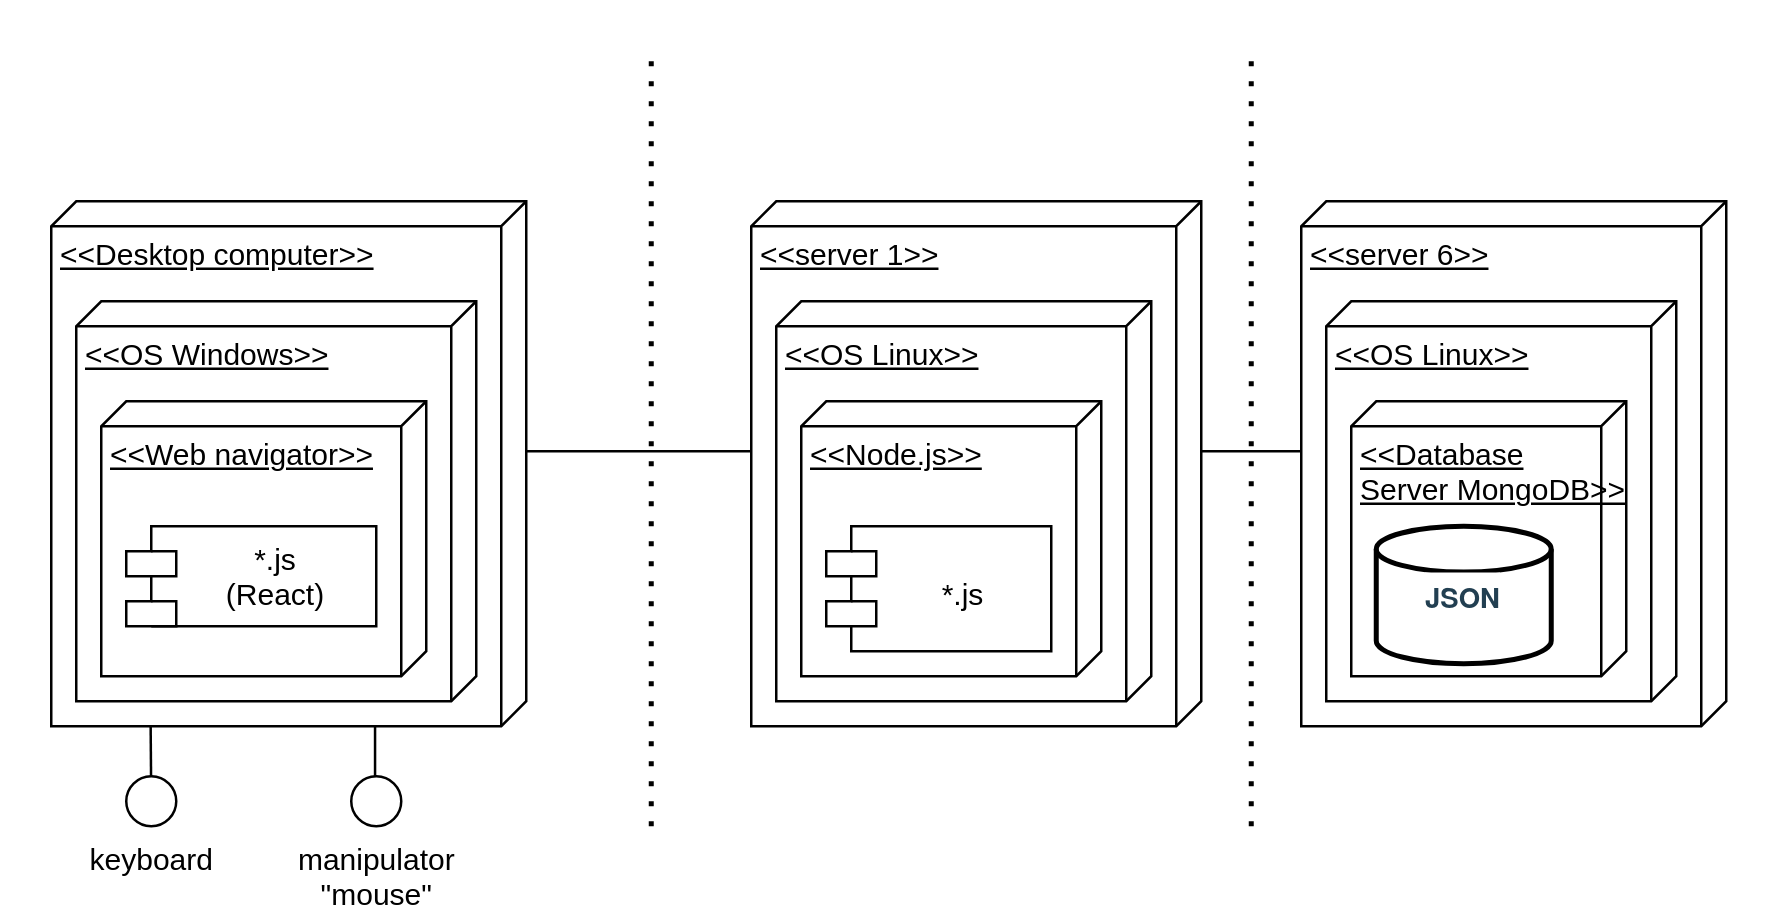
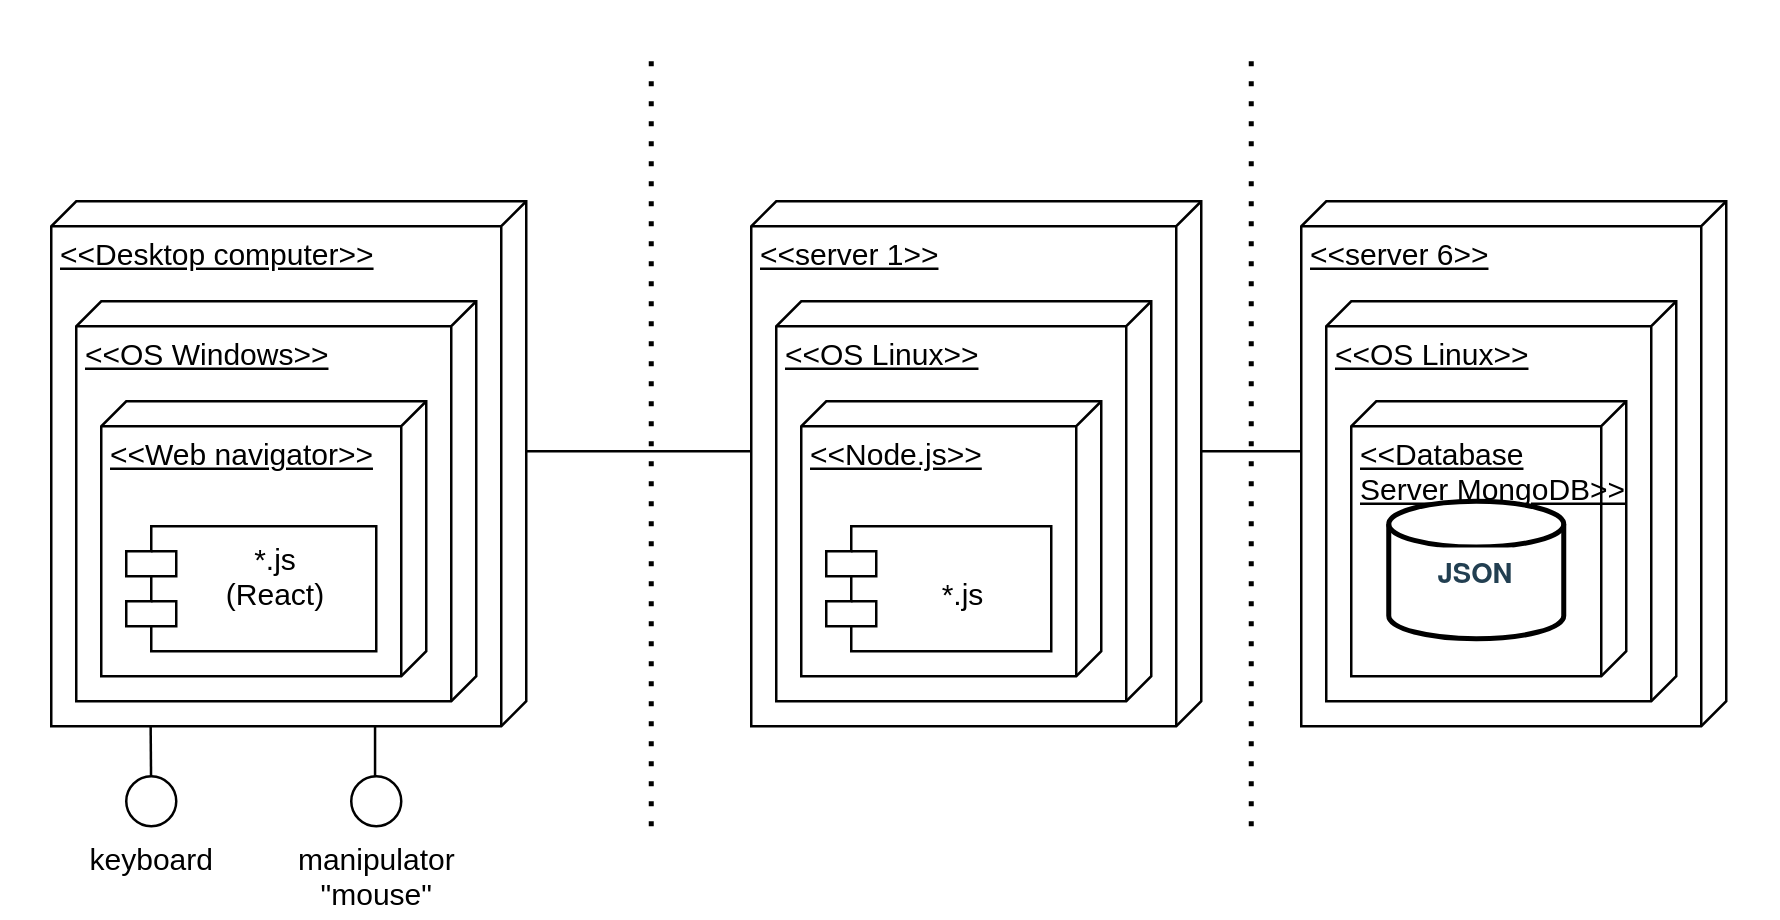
  <mxCell id="0" />
  <mxCell id="1" parent="0" />
  <mxCell id="2" value="&amp;lt;&amp;lt;Desktop computer&amp;gt;&amp;gt;" style="verticalAlign=top;align=left;spacingTop=8;spacingLeft=2;spacingRight=12;shape=cube;size=10;direction=south;fontStyle=4;html=1;" parent="1" vertex="1"><mxGeometry x="20" y="80" width="190" height="210" as="geometry" /></mxCell>
  <mxCell id="3" value="&amp;lt;&amp;lt;OS Windows&amp;gt;&amp;gt;" style="verticalAlign=top;align=left;spacingTop=8;spacingLeft=2;spacingRight=12;shape=cube;size=10;direction=south;fontStyle=4;html=1;" parent="1" vertex="1"><mxGeometry x="30" y="120" width="160" height="160" as="geometry" /></mxCell>
  <mxCell id="4" value="&amp;lt;&amp;lt;Web navigator&amp;gt;&amp;gt;" style="verticalAlign=top;align=left;spacingTop=8;spacingLeft=2;spacingRight=12;shape=cube;size=10;direction=south;fontStyle=4;html=1;" parent="1" vertex="1"><mxGeometry x="40" y="160" width="130" height="110" as="geometry" /></mxCell>
  <mxCell id="5" value="&amp;lt;&amp;lt;server 1&amp;gt;&amp;gt;" style="verticalAlign=top;align=left;spacingTop=8;spacingLeft=2;spacingRight=12;shape=cube;size=10;direction=south;fontStyle=4;html=1;" parent="1" vertex="1"><mxGeometry x="300" y="80" width="180" height="210" as="geometry" /></mxCell>
- <mxCell id="6" value="*.js&#10;(React)" style="shape=module;align=left;spacingLeft=20;align=center;verticalAlign=top;" parent="1" vertex="1"><mxGeometry x="50" y="210" width="100" height="40" as="geometry" /></mxCell>
+ <mxCell id="6" value="*.js&#10;(React)" style="shape=module;align=left;spacingLeft=20;align=center;verticalAlign=top;" parent="1" vertex="1"><mxGeometry x="50" y="210" width="100" height="50" as="geometry" /></mxCell>
  <mxCell id="7" value="&amp;lt;&amp;lt;OS Linux&amp;gt;&amp;gt;" style="verticalAlign=top;align=left;spacingTop=8;spacingLeft=2;spacingRight=12;shape=cube;size=10;direction=south;fontStyle=4;html=1;" parent="1" vertex="1"><mxGeometry x="310" y="120" width="150" height="160" as="geometry" /></mxCell>
  <mxCell id="8" value="&amp;lt;&amp;lt;Node.js&amp;gt;&amp;gt;" style="verticalAlign=top;align=left;spacingTop=8;spacingLeft=2;spacingRight=12;shape=cube;size=10;direction=south;fontStyle=4;html=1;" parent="1" vertex="1"><mxGeometry x="320" y="160" width="120" height="110" as="geometry" /></mxCell>
  <mxCell id="9" value="&#10;*.js" style="shape=module;align=left;spacingLeft=20;align=center;verticalAlign=top;" parent="1" vertex="1"><mxGeometry x="330" y="210" width="90" height="50" as="geometry" /></mxCell>
  <mxCell id="10" value="&amp;lt;&amp;lt;server 6&amp;gt;&amp;gt;" style="verticalAlign=top;align=left;spacingTop=8;spacingLeft=2;spacingRight=12;shape=cube;size=10;direction=south;fontStyle=4;html=1;" parent="1" vertex="1"><mxGeometry x="520" y="80" width="170" height="210" as="geometry" /></mxCell>
  <mxCell id="11" value="&amp;lt;&amp;lt;OS Linux&amp;gt;&amp;gt;" style="verticalAlign=top;align=left;spacingTop=8;spacingLeft=2;spacingRight=12;shape=cube;size=10;direction=south;fontStyle=4;html=1;" parent="1" vertex="1"><mxGeometry x="530" y="120" width="140" height="160" as="geometry" /></mxCell>
  <mxCell id="12" value="&amp;lt;&amp;lt;Database &lt;br&gt;Server MongoDB&amp;gt;&amp;gt;" style="verticalAlign=top;align=left;spacingTop=8;spacingLeft=2;spacingRight=12;shape=cube;size=10;direction=south;fontStyle=4;html=1;" parent="1" vertex="1"><mxGeometry x="540" y="160" width="110" height="110" as="geometry" /></mxCell>
- <mxCell id="13" value="&lt;strong style=&quot;margin: 0px; padding: 0px; color: rgb(34, 63, 81); font-family: &amp;quot;Helvetica Neue&amp;quot;, Helvetica, &amp;quot;Arial sans-serif&amp;quot;; text-align: start; background-color: rgb(255, 255, 255);&quot;&gt;&lt;font style=&quot;font-size: 11px;&quot;&gt;JSON&lt;/font&gt;&lt;/strong&gt;" style="strokeWidth=2;html=1;shape=mxgraph.flowchart.database;whiteSpace=wrap;" parent="1" vertex="1"><mxGeometry x="550" y="210" width="70" height="55" as="geometry" /></mxCell>
+ <mxCell id="13" value="&lt;strong style=&quot;margin: 0px; padding: 0px; color: rgb(34, 63, 81); font-family: &amp;quot;Helvetica Neue&amp;quot;, Helvetica, &amp;quot;Arial sans-serif&amp;quot;; text-align: start; background-color: rgb(255, 255, 255);&quot;&gt;&lt;font style=&quot;font-size: 11px;&quot;&gt;JSON&lt;/font&gt;&lt;/strong&gt;" style="strokeWidth=2;html=1;shape=mxgraph.flowchart.database;whiteSpace=wrap;" parent="1" vertex="1"><mxGeometry x="555" y="200" width="70" height="55" as="geometry" /></mxCell>
  <mxCell id="14" value="" style="endArrow=none;dashed=1;html=1;dashPattern=1 3;strokeWidth=2;rounded=0;" parent="1" edge="1"><mxGeometry width="50" height="50" relative="1" as="geometry"><mxPoint x="260" y="330" as="sourcePoint" /><mxPoint x="260" y="20" as="targetPoint" /></mxGeometry></mxCell>
  <mxCell id="15" value="" style="endArrow=none;dashed=1;html=1;dashPattern=1 3;strokeWidth=2;rounded=0;" parent="1" edge="1"><mxGeometry width="50" height="50" relative="1" as="geometry"><mxPoint x="500" y="330" as="sourcePoint" /><mxPoint x="500" y="20" as="targetPoint" /></mxGeometry></mxCell>
  <mxCell id="16" value="" style="endArrow=none;html=1;rounded=0;entryX=0;entryY=0;entryDx=100;entryDy=0;entryPerimeter=0;" parent="1" target="2" edge="1"><mxGeometry width="50" height="50" relative="1" as="geometry"><mxPoint x="300" y="180" as="sourcePoint" /><mxPoint x="380" y="160" as="targetPoint" /></mxGeometry></mxCell>
  <mxCell id="17" value="" style="endArrow=none;html=1;rounded=0;entryX=0;entryY=0;entryDx=100;entryDy=0;entryPerimeter=0;" parent="1" edge="1"><mxGeometry width="50" height="50" relative="1" as="geometry"><mxPoint x="520" y="180" as="sourcePoint" /><mxPoint x="480" y="180" as="targetPoint" /></mxGeometry></mxCell>
  <mxCell id="18" value="" style="endArrow=none;html=1;rounded=0;" parent="1" source="21" edge="1"><mxGeometry width="50" height="50" relative="1" as="geometry"><mxPoint x="59.76" y="290" as="sourcePoint" /><mxPoint x="59.76" y="310" as="targetPoint" /></mxGeometry></mxCell>
  <mxCell id="19" value="" style="endArrow=none;html=1;rounded=0;" parent="1" edge="1"><mxGeometry width="50" height="50" relative="1" as="geometry"><mxPoint x="149.52" y="290" as="sourcePoint" /><mxPoint x="149.52" y="310" as="targetPoint" /></mxGeometry></mxCell>
  <mxCell id="20" value="&lt;div&gt;manipulator&lt;/div&gt;&lt;div&gt;&quot;mouse&quot;&lt;/div&gt;" style="verticalLabelPosition=bottom;verticalAlign=top;html=1;shape=mxgraph.flowchart.on-page_reference;" parent="1" vertex="1"><mxGeometry x="140" y="310" width="20" height="20" as="geometry" /></mxCell>
  <mxCell id="21" value="keyboard" style="verticalLabelPosition=bottom;verticalAlign=top;html=1;shape=mxgraph.flowchart.on-page_reference;" parent="1" vertex="1"><mxGeometry x="50" y="310" width="20" height="20" as="geometry" /></mxCell>
  <mxCell id="22" value="" style="endArrow=none;html=1;rounded=0;" parent="1" target="21" edge="1"><mxGeometry width="50" height="50" relative="1" as="geometry"><mxPoint x="59.76" y="290" as="sourcePoint" /><mxPoint x="59.76" y="310" as="targetPoint" /></mxGeometry></mxCell>
